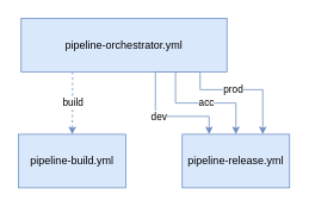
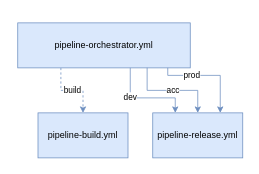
  <mxCell id="0" />
  <mxCell id="1" parent="0" />
  <mxCell id="2" value="build" style="edgeStyle=orthogonalEdgeStyle;rounded=0;orthogonalLoop=1;jettySize=auto;html=1;exitX=0.25;exitY=1;exitDx=0;exitDy=0;entryX=0.5;entryY=0;entryDx=0;entryDy=0;fillColor=#dae8fc;strokeColor=#6c8ebf;dashed=1;" edge="1" parent="1" source="6" target="7"><mxGeometry relative="1" as="geometry" /></mxCell>
  <mxCell id="3" value="acc" style="edgeStyle=orthogonalEdgeStyle;rounded=0;orthogonalLoop=1;jettySize=auto;html=1;exitX=0.75;exitY=1;exitDx=0;exitDy=0;entryX=0.5;entryY=0;entryDx=0;entryDy=0;fillColor=#dae8fc;strokeColor=#6c8ebf;" edge="1" parent="1" source="6" target="8"><mxGeometry relative="1" as="geometry" /></mxCell>
  <mxCell id="4" value="dev" style="edgeStyle=orthogonalEdgeStyle;rounded=0;orthogonalLoop=1;jettySize=auto;html=1;exitX=0.75;exitY=1;exitDx=0;exitDy=0;entryX=0.25;entryY=0;entryDx=0;entryDy=0;fillColor=#dae8fc;strokeColor=#6c8ebf;" edge="1" parent="1" source="6" target="8"><mxGeometry relative="1" as="geometry"><Array as="points"><mxPoint x="173" y="80" /><mxPoint x="173" y="130" /><mxPoint x="233" y="130" /></Array></mxGeometry></mxCell>
  <mxCell id="5" value="prod" style="edgeStyle=orthogonalEdgeStyle;rounded=0;orthogonalLoop=1;jettySize=auto;html=1;exitX=0.75;exitY=1;exitDx=0;exitDy=0;entryX=0.75;entryY=0;entryDx=0;entryDy=0;fillColor=#dae8fc;strokeColor=#6c8ebf;" edge="1" parent="1" source="6" target="8"><mxGeometry relative="1" as="geometry"><Array as="points"><mxPoint x="223" y="80" /><mxPoint x="223" y="100" /><mxPoint x="293" y="100" /></Array></mxGeometry></mxCell>
- <mxCell id="6" value="pipeline-orchestrator.yml" style="rounded=0;whiteSpace=wrap;html=1;fillColor=#dae8fc;strokeColor=#6c8ebf;" vertex="1" parent="1"><mxGeometry x="23" y="20" width="230" height="60" as="geometry" /></mxCell>
- <mxCell id="7" value="pipeline-build.yml" style="rounded=0;whiteSpace=wrap;html=1;fillColor=#dae8fc;strokeColor=#6c8ebf;" vertex="1" parent="1"><mxGeometry x="20" y="150" width="120" height="60" as="geometry" /></mxCell>
+ <mxCell id="6" value="pipeline-orchestrator.yml" style="rounded=0;whiteSpace=wrap;html=1;fillColor=#dae8fc;strokeColor=#6c8ebf;" vertex="1" parent="1"><mxGeometry x="23" y="30" width="230" height="60" as="geometry" /></mxCell>
+ <mxCell id="7" value="pipeline-build.yml" style="rounded=0;whiteSpace=wrap;html=1;fillColor=#dae8fc;strokeColor=#6c8ebf;" vertex="1" parent="1"><mxGeometry x="50" y="150" width="120" height="60" as="geometry" /></mxCell>
  <mxCell id="8" value="pipeline-release.yml" style="rounded=0;whiteSpace=wrap;html=1;fillColor=#dae8fc;strokeColor=#6c8ebf;" vertex="1" parent="1"><mxGeometry x="203" y="150" width="120" height="60" as="geometry" /></mxCell>
